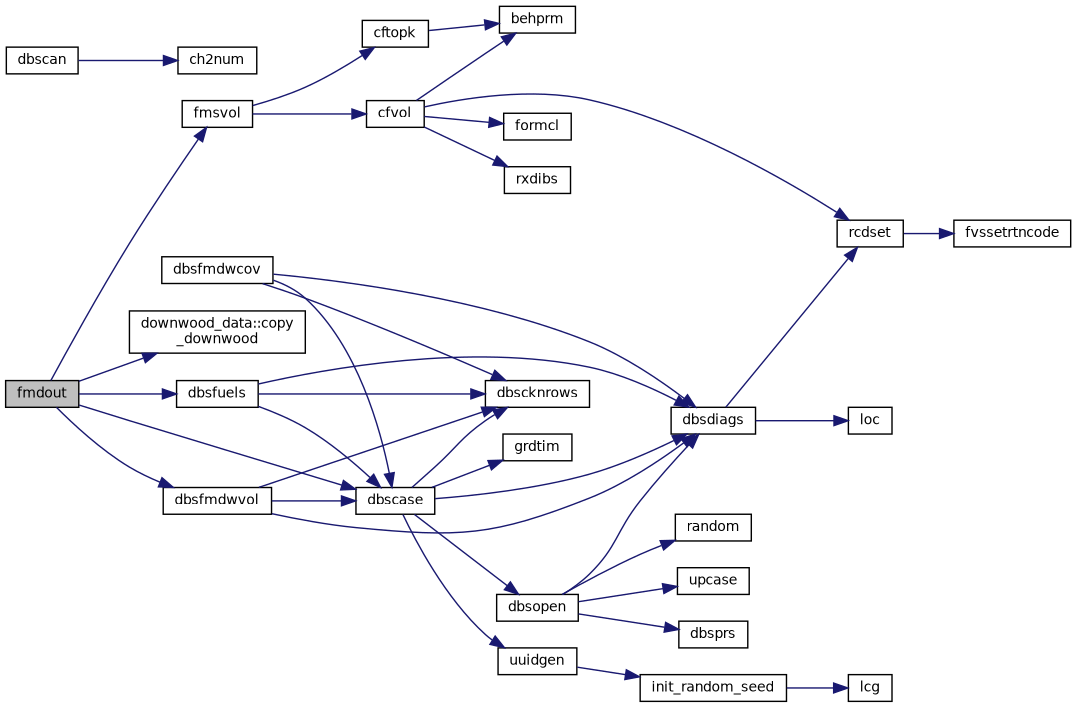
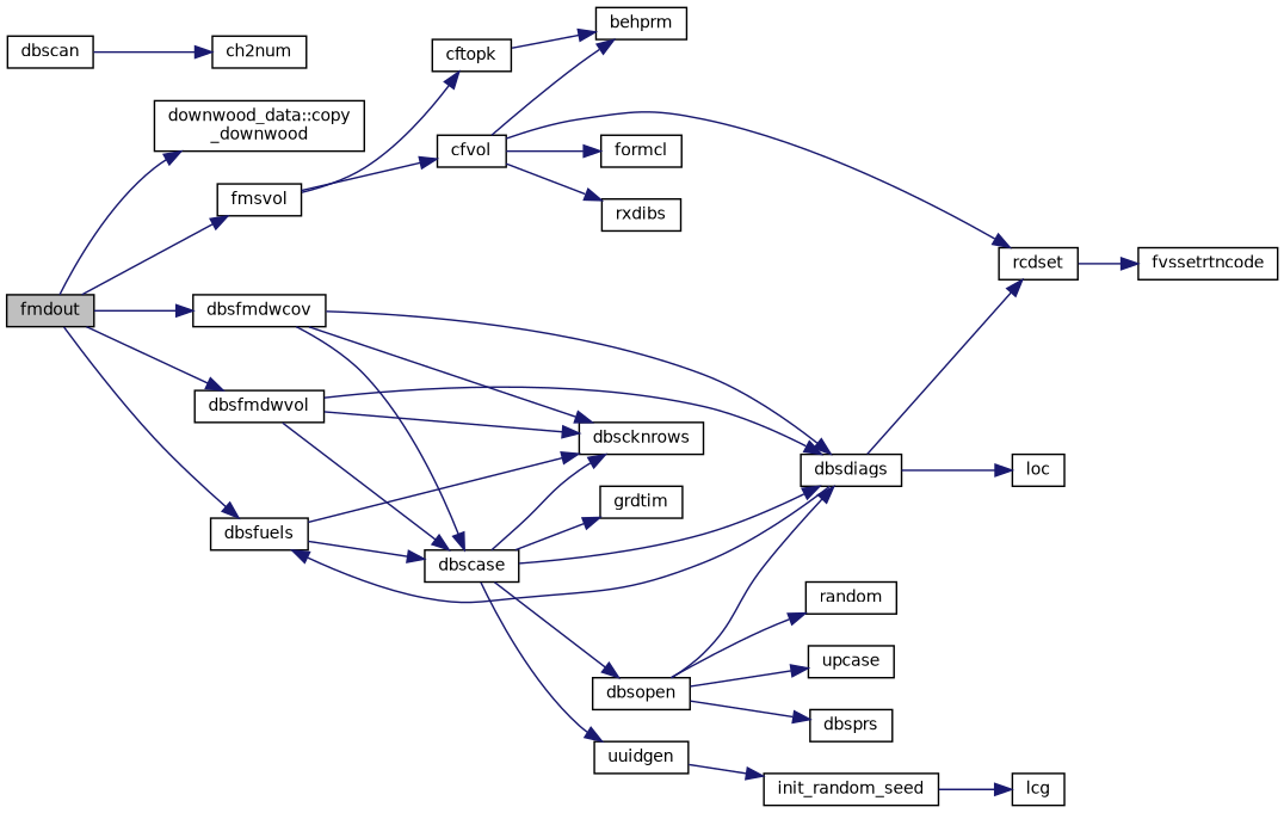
  digraph {
    rankdir=LR
    node [color=black fillcolor=white fontname=Helvetica fontsize=10 shape=record style=filled]
    edge [color=midnightblue fontname=Helvetica fontsize=10 labelfontname=Helvetica labelfontsize=10 style=solid]
    n1 [fillcolor=grey75 fontcolor=black height=0.2 label=fmdout width=0.4]
    n2 [height=0.2 label="downwood_data::copy\l_downwood" width=0.4]
    n3 [height=0.2 label=fmsvol width=0.4]
    n4 [height=0.2 label=dbsfuels width=0.4]
    n5 [height=0.2 label=dbsfmdwvol width=0.4]
    n6 [height=0.2 label=dbsfmdwcov width=0.4]
    n7 [height=0.2 label=cfvol width=0.4]
    n8 [height=0.2 label=cftopk width=0.4]
    n9 [height=0.2 label=dbscase width=0.4]
    n10 [height=0.2 label=dbsdiags width=0.4]
    n11 [height=0.2 label=dbscknrows width=0.4]
    n12 [height=0.2 label=dbscan width=0.4]
    n13 [height=0.2 label=ch2num width=0.4]
    n14 [height=0.2 label=behprm width=0.4]
    n15 [height=0.2 label=formcl width=0.4]
    n16 [height=0.2 label=rxdibs width=0.4]
    n17 [height=0.2 label=rcdset width=0.4]
    n18 [height=0.2 label=fvssetrtncode width=0.4]
    n19 [height=0.2 label=grdtim width=0.4]
    n20 [height=0.2 label=dbsopen width=0.4]
    n21 [height=0.2 label=uuidgen width=0.4]
    n22 [height=0.2 label=loc width=0.4]
    n23 [height=0.2 label=random width=0.4]
    n24 [height=0.2 label=upcase width=0.4]
    n25 [height=0.2 label=dbsprs width=0.4]
    n26 [height=0.2 label=init_random_seed width=0.4]
    n27 [height=0.2 label=lcg width=0.4]
    n1 -> n2
    n1 -> n3
    n1 -> n4
    n1 -> n5
-   n1 -> n9
+   n1 -> n6
    n3 -> n7
    n3 -> n8
    n4 -> n9
-   n4 -> n10
+   n10 -> n4
    n4 -> n11
    n5 -> n9
    n5 -> n10
    n5 -> n11
    n6 -> n9
    n6 -> n10
    n6 -> n11
    n7 -> n14
    n7 -> n15
    n7 -> n16
    n7 -> n17
    n8 -> n14
    n9 -> n10
    n9 -> n11
    n9 -> n19
    n9 -> n20
    n9 -> n21
    n10 -> n17
    n10 -> n22
    n12 -> n13
    n17 -> n18
    n20 -> n10
    n20 -> n23
    n20 -> n24
    n20 -> n25
    n21 -> n26
    n26 -> n27
  }
